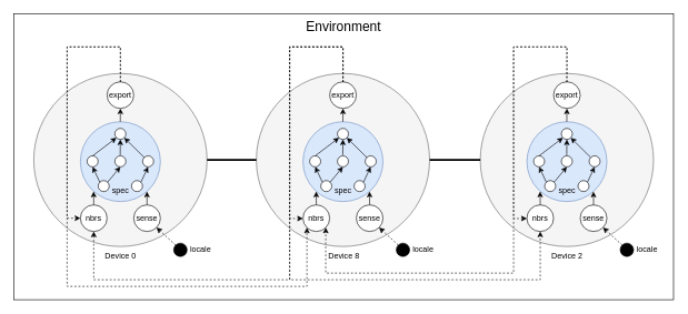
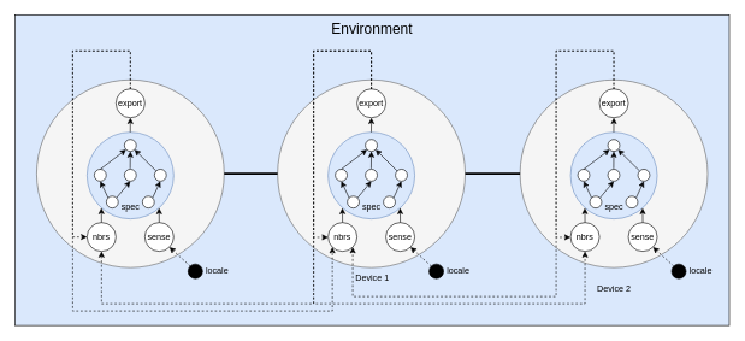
  <mxCell id="0" />
  <mxCell id="1" parent="0" />
- <mxCell id="2" value="Environment" style="rounded=0;whiteSpace=wrap;html=1;verticalAlign=top;fontSize=20;" parent="1" vertex="1"><mxGeometry x="20" y="20" width="990" height="430" as="geometry" /></mxCell>
+ <mxCell id="2" value="Environment" style="rounded=0;whiteSpace=wrap;html=1;verticalAlign=top;fontSize=20;fillColor=#dae8fc;" parent="1" vertex="1"><mxGeometry x="20" y="20" width="990" height="430" as="geometry" /></mxCell>
  <mxCell id="3" value="" style="ellipse;whiteSpace=wrap;html=1;fillColor=#f5f5f5;fontColor=#333333;strokeColor=#666666;" parent="1" vertex="1"><mxGeometry x="50" y="110" width="260" height="260" as="geometry" /></mxCell>
  <mxCell id="4" value="nbrs" style="ellipse;whiteSpace=wrap;html=1;aspect=fixed;" parent="1" vertex="1"><mxGeometry x="120" y="307.5" width="40" height="40" as="geometry" /></mxCell>
  <mxCell id="5" value="sense" style="ellipse;whiteSpace=wrap;html=1;aspect=fixed;" parent="1" vertex="1"><mxGeometry x="200" y="307.5" width="40" height="40" as="geometry" /></mxCell>
  <mxCell id="6" value="" style="ellipse;whiteSpace=wrap;html=1;aspect=fixed;fillColor=#dae8fc;strokeColor=#6c8ebf;" parent="1" vertex="1"><mxGeometry x="120" y="182.5" width="120" height="120" as="geometry" /></mxCell>
  <mxCell id="7" value="" style="endArrow=classic;html=1;rounded=0;exitX=0.5;exitY=0;exitDx=0;exitDy=0;entryX=0.165;entryY=0.874;entryDx=0;entryDy=0;entryPerimeter=0;" parent="1" source="4" target="6" edge="1"><mxGeometry width="50" height="50" relative="1" as="geometry"><mxPoint x="170" y="322.5" as="sourcePoint" /><mxPoint x="220" y="272.5" as="targetPoint" /></mxGeometry></mxCell>
  <mxCell id="8" value="" style="endArrow=classic;html=1;rounded=0;exitX=0.5;exitY=0;exitDx=0;exitDy=0;entryX=0.165;entryY=0.874;entryDx=0;entryDy=0;entryPerimeter=0;" parent="1" source="5" edge="1"><mxGeometry width="50" height="50" relative="1" as="geometry"><mxPoint x="219.83" y="342.5" as="sourcePoint" /><mxPoint x="219.83" y="287.5" as="targetPoint" /></mxGeometry></mxCell>
  <mxCell id="9" value="" style="endArrow=classic;html=1;rounded=0;exitX=0.5;exitY=0;exitDx=0;exitDy=0;entryX=0.5;entryY=1;entryDx=0;entryDy=0;" parent="1" target="10" edge="1"><mxGeometry width="50" height="50" relative="1" as="geometry"><mxPoint x="179.83" y="182.5" as="sourcePoint" /><mxPoint x="180" y="142.5" as="targetPoint" /></mxGeometry></mxCell>
  <mxCell id="10" value="export" style="ellipse;whiteSpace=wrap;html=1;aspect=fixed;" parent="1" vertex="1"><mxGeometry x="160" y="122.5" width="40" height="40" as="geometry" /></mxCell>
  <mxCell id="11" value="" style="group" parent="1" vertex="1" connectable="0"><mxGeometry x="130" y="192.5" width="100" height="95" as="geometry" /></mxCell>
  <mxCell id="12" value="" style="ellipse;whiteSpace=wrap;html=1;aspect=fixed;" parent="11" vertex="1"><mxGeometry x="16.667" y="78.478" width="16.522" height="16.522" as="geometry" /></mxCell>
  <mxCell id="13" value="" style="ellipse;whiteSpace=wrap;html=1;aspect=fixed;" parent="11" vertex="1"><mxGeometry x="66.667" y="78.478" width="16.522" height="16.522" as="geometry" /></mxCell>
  <mxCell id="14" value="" style="ellipse;whiteSpace=wrap;html=1;aspect=fixed;" parent="11" vertex="1"><mxGeometry y="41.304" width="16.522" height="16.522" as="geometry" /></mxCell>
  <mxCell id="15" value="" style="ellipse;whiteSpace=wrap;html=1;aspect=fixed;" parent="11" vertex="1"><mxGeometry x="41.667" y="41.304" width="16.522" height="16.522" as="geometry" /></mxCell>
  <mxCell id="16" value="" style="ellipse;whiteSpace=wrap;html=1;aspect=fixed;" parent="11" vertex="1"><mxGeometry x="83.333" y="41.304" width="16.522" height="16.522" as="geometry" /></mxCell>
  <mxCell id="17" value="" style="ellipse;whiteSpace=wrap;html=1;aspect=fixed;" parent="11" vertex="1"><mxGeometry x="41.667" width="16.522" height="16.522" as="geometry" /></mxCell>
  <mxCell id="18" value="" style="endArrow=classic;html=1;rounded=0;entryX=0.5;entryY=1;entryDx=0;entryDy=0;exitX=0;exitY=0;exitDx=0;exitDy=0;" parent="11" source="12" target="14" edge="1"><mxGeometry width="50" height="50" relative="1" as="geometry"><mxPoint x="91.667" y="74.348" as="sourcePoint" /><mxPoint x="133.333" y="33.043" as="targetPoint" /></mxGeometry></mxCell>
  <mxCell id="19" value="" style="endArrow=classic;html=1;rounded=0;entryX=0.5;entryY=1;entryDx=0;entryDy=0;exitX=1;exitY=0;exitDx=0;exitDy=0;" parent="11" source="12" target="15" edge="1"><mxGeometry width="50" height="50" relative="1" as="geometry"><mxPoint x="27.5" y="89.217" as="sourcePoint" /><mxPoint x="16.667" y="66.087" as="targetPoint" /></mxGeometry></mxCell>
  <mxCell id="20" value="" style="endArrow=classic;html=1;rounded=0;entryX=0.5;entryY=1;entryDx=0;entryDy=0;exitX=1;exitY=0;exitDx=0;exitDy=0;" parent="11" source="13" target="16" edge="1"><mxGeometry width="50" height="50" relative="1" as="geometry"><mxPoint x="39.167" y="89.217" as="sourcePoint" /><mxPoint x="52.5" y="63.609" as="targetPoint" /></mxGeometry></mxCell>
  <mxCell id="21" value="" style="endArrow=classic;html=1;rounded=0;entryX=0;entryY=1;entryDx=0;entryDy=0;exitX=0.5;exitY=0;exitDx=0;exitDy=0;" parent="11" source="14" target="17" edge="1"><mxGeometry width="50" height="50" relative="1" as="geometry"><mxPoint x="20" y="42.13" as="sourcePoint" /><mxPoint x="33.333" y="16.522" as="targetPoint" /></mxGeometry></mxCell>
  <mxCell id="22" value="" style="endArrow=classic;html=1;rounded=0;entryX=0.5;entryY=1;entryDx=0;entryDy=0;exitX=0.486;exitY=-0.062;exitDx=0;exitDy=0;exitPerimeter=0;" parent="11" source="15" target="17" edge="1"><mxGeometry width="50" height="50" relative="1" as="geometry"><mxPoint x="16.667" y="49.565" as="sourcePoint" /><mxPoint x="52.5" y="22.304" as="targetPoint" /></mxGeometry></mxCell>
  <mxCell id="23" value="" style="endArrow=classic;html=1;rounded=0;entryX=1;entryY=1;entryDx=0;entryDy=0;exitX=0;exitY=0;exitDx=0;exitDy=0;" parent="11" source="16" target="17" edge="1"><mxGeometry width="50" height="50" relative="1" as="geometry"><mxPoint x="58.333" y="48.739" as="sourcePoint" /><mxPoint x="58.333" y="24.783" as="targetPoint" /></mxGeometry></mxCell>
  <mxCell id="24" value="" style="ellipse;whiteSpace=wrap;html=1;fillColor=#f5f5f5;fontColor=#333333;strokeColor=#666666;" parent="1" vertex="1"><mxGeometry x="384" y="110" width="260" height="260" as="geometry" /></mxCell>
  <mxCell id="25" value="nbrs" style="ellipse;whiteSpace=wrap;html=1;aspect=fixed;" parent="1" vertex="1"><mxGeometry x="454" y="307.5" width="40" height="40" as="geometry" /></mxCell>
  <mxCell id="26" value="sense" style="ellipse;whiteSpace=wrap;html=1;aspect=fixed;fontStyle=0" parent="1" vertex="1"><mxGeometry x="534" y="307.5" width="40" height="40" as="geometry" /></mxCell>
  <mxCell id="27" value="" style="ellipse;whiteSpace=wrap;html=1;aspect=fixed;fillColor=#dae8fc;strokeColor=#6c8ebf;" parent="1" vertex="1"><mxGeometry x="454" y="182.5" width="120" height="120" as="geometry" /></mxCell>
  <mxCell id="28" value="" style="endArrow=classic;html=1;rounded=0;exitX=0.5;exitY=0;exitDx=0;exitDy=0;entryX=0.165;entryY=0.874;entryDx=0;entryDy=0;entryPerimeter=0;" parent="1" source="25" target="27" edge="1"><mxGeometry width="50" height="50" relative="1" as="geometry"><mxPoint x="504" y="322.5" as="sourcePoint" /><mxPoint x="554" y="272.5" as="targetPoint" /></mxGeometry></mxCell>
  <mxCell id="29" value="" style="endArrow=classic;html=1;rounded=0;exitX=0.5;exitY=0;exitDx=0;exitDy=0;entryX=0.165;entryY=0.874;entryDx=0;entryDy=0;entryPerimeter=0;" parent="1" source="26" edge="1"><mxGeometry width="50" height="50" relative="1" as="geometry"><mxPoint x="553.83" y="342.5" as="sourcePoint" /><mxPoint x="553.83" y="287.5" as="targetPoint" /></mxGeometry></mxCell>
  <mxCell id="30" value="" style="endArrow=classic;html=1;rounded=0;exitX=0.5;exitY=0;exitDx=0;exitDy=0;entryX=0.5;entryY=1;entryDx=0;entryDy=0;" parent="1" target="31" edge="1"><mxGeometry width="50" height="50" relative="1" as="geometry"><mxPoint x="513.83" y="182.5" as="sourcePoint" /><mxPoint x="514" y="142.5" as="targetPoint" /></mxGeometry></mxCell>
  <mxCell id="31" value="export" style="ellipse;whiteSpace=wrap;html=1;aspect=fixed;" parent="1" vertex="1"><mxGeometry x="494" y="122.5" width="40" height="40" as="geometry" /></mxCell>
  <mxCell id="32" value="" style="group" parent="1" vertex="1" connectable="0"><mxGeometry x="464" y="192.5" width="100" height="95" as="geometry" /></mxCell>
  <mxCell id="33" value="" style="ellipse;whiteSpace=wrap;html=1;aspect=fixed;" parent="32" vertex="1"><mxGeometry x="16.667" y="78.478" width="16.522" height="16.522" as="geometry" /></mxCell>
  <mxCell id="34" value="" style="ellipse;whiteSpace=wrap;html=1;aspect=fixed;" parent="32" vertex="1"><mxGeometry x="66.667" y="78.478" width="16.522" height="16.522" as="geometry" /></mxCell>
  <mxCell id="35" value="" style="ellipse;whiteSpace=wrap;html=1;aspect=fixed;" parent="32" vertex="1"><mxGeometry y="41.304" width="16.522" height="16.522" as="geometry" /></mxCell>
  <mxCell id="36" value="" style="ellipse;whiteSpace=wrap;html=1;aspect=fixed;" parent="32" vertex="1"><mxGeometry x="41.667" y="41.304" width="16.522" height="16.522" as="geometry" /></mxCell>
  <mxCell id="37" value="" style="ellipse;whiteSpace=wrap;html=1;aspect=fixed;" parent="32" vertex="1"><mxGeometry x="83.333" y="41.304" width="16.522" height="16.522" as="geometry" /></mxCell>
  <mxCell id="38" value="" style="ellipse;whiteSpace=wrap;html=1;aspect=fixed;" parent="32" vertex="1"><mxGeometry x="41.667" width="16.522" height="16.522" as="geometry" /></mxCell>
  <mxCell id="39" value="" style="endArrow=classic;html=1;rounded=0;entryX=0.5;entryY=1;entryDx=0;entryDy=0;exitX=0;exitY=0;exitDx=0;exitDy=0;" parent="32" source="33" target="35" edge="1"><mxGeometry width="50" height="50" relative="1" as="geometry"><mxPoint x="91.667" y="74.348" as="sourcePoint" /><mxPoint x="133.333" y="33.043" as="targetPoint" /></mxGeometry></mxCell>
  <mxCell id="40" value="" style="endArrow=classic;html=1;rounded=0;entryX=0.5;entryY=1;entryDx=0;entryDy=0;exitX=1;exitY=0;exitDx=0;exitDy=0;" parent="32" source="33" target="36" edge="1"><mxGeometry width="50" height="50" relative="1" as="geometry"><mxPoint x="27.5" y="89.217" as="sourcePoint" /><mxPoint x="16.667" y="66.087" as="targetPoint" /></mxGeometry></mxCell>
  <mxCell id="41" value="" style="endArrow=classic;html=1;rounded=0;entryX=0.5;entryY=1;entryDx=0;entryDy=0;exitX=1;exitY=0;exitDx=0;exitDy=0;" parent="32" source="34" target="37" edge="1"><mxGeometry width="50" height="50" relative="1" as="geometry"><mxPoint x="39.167" y="89.217" as="sourcePoint" /><mxPoint x="52.5" y="63.609" as="targetPoint" /></mxGeometry></mxCell>
  <mxCell id="42" value="" style="endArrow=classic;html=1;rounded=0;entryX=0;entryY=1;entryDx=0;entryDy=0;exitX=0.5;exitY=0;exitDx=0;exitDy=0;" parent="32" source="35" target="38" edge="1"><mxGeometry width="50" height="50" relative="1" as="geometry"><mxPoint x="20" y="42.13" as="sourcePoint" /><mxPoint x="33.333" y="16.522" as="targetPoint" /></mxGeometry></mxCell>
  <mxCell id="43" value="" style="endArrow=classic;html=1;rounded=0;entryX=0.5;entryY=1;entryDx=0;entryDy=0;exitX=0.486;exitY=-0.062;exitDx=0;exitDy=0;exitPerimeter=0;" parent="32" source="36" target="38" edge="1"><mxGeometry width="50" height="50" relative="1" as="geometry"><mxPoint x="16.667" y="49.565" as="sourcePoint" /><mxPoint x="52.5" y="22.304" as="targetPoint" /></mxGeometry></mxCell>
  <mxCell id="44" value="" style="endArrow=classic;html=1;rounded=0;entryX=1;entryY=1;entryDx=0;entryDy=0;exitX=0;exitY=0;exitDx=0;exitDy=0;" parent="32" source="37" target="38" edge="1"><mxGeometry width="50" height="50" relative="1" as="geometry"><mxPoint x="58.333" y="48.739" as="sourcePoint" /><mxPoint x="58.333" y="24.783" as="targetPoint" /></mxGeometry></mxCell>
  <mxCell id="45" value="" style="ellipse;whiteSpace=wrap;html=1;fillColor=#f5f5f5;fontColor=#333333;strokeColor=#666666;" parent="1" vertex="1"><mxGeometry x="720" y="110" width="260" height="260" as="geometry" /></mxCell>
  <mxCell id="46" value="nbrs" style="ellipse;whiteSpace=wrap;html=1;aspect=fixed;" parent="1" vertex="1"><mxGeometry x="790" y="307.5" width="40" height="40" as="geometry" /></mxCell>
  <mxCell id="47" value="sense" style="ellipse;whiteSpace=wrap;html=1;aspect=fixed;" parent="1" vertex="1"><mxGeometry x="870" y="307.5" width="40" height="40" as="geometry" /></mxCell>
  <mxCell id="48" value="" style="ellipse;whiteSpace=wrap;html=1;aspect=fixed;fillColor=#dae8fc;strokeColor=#6c8ebf;" parent="1" vertex="1"><mxGeometry x="790" y="182.5" width="120" height="120" as="geometry" /></mxCell>
  <mxCell id="49" value="" style="endArrow=classic;html=1;rounded=0;exitX=0.5;exitY=0;exitDx=0;exitDy=0;entryX=0.165;entryY=0.874;entryDx=0;entryDy=0;entryPerimeter=0;" parent="1" source="46" target="48" edge="1"><mxGeometry width="50" height="50" relative="1" as="geometry"><mxPoint x="840" y="322.5" as="sourcePoint" /><mxPoint x="890" y="272.5" as="targetPoint" /></mxGeometry></mxCell>
  <mxCell id="50" value="" style="endArrow=classic;html=1;rounded=0;exitX=0.5;exitY=0;exitDx=0;exitDy=0;entryX=0.165;entryY=0.874;entryDx=0;entryDy=0;entryPerimeter=0;" parent="1" source="47" edge="1"><mxGeometry width="50" height="50" relative="1" as="geometry"><mxPoint x="889.83" y="342.5" as="sourcePoint" /><mxPoint x="889.83" y="287.5" as="targetPoint" /></mxGeometry></mxCell>
  <mxCell id="51" value="" style="endArrow=classic;html=1;rounded=0;exitX=0.5;exitY=0;exitDx=0;exitDy=0;entryX=0.5;entryY=1;entryDx=0;entryDy=0;" parent="1" target="52" edge="1"><mxGeometry width="50" height="50" relative="1" as="geometry"><mxPoint x="849.83" y="182.5" as="sourcePoint" /><mxPoint x="850" y="142.5" as="targetPoint" /></mxGeometry></mxCell>
  <mxCell id="52" value="export" style="ellipse;whiteSpace=wrap;html=1;aspect=fixed;" parent="1" vertex="1"><mxGeometry x="830" y="122.5" width="40" height="40" as="geometry" /></mxCell>
  <mxCell id="53" value="" style="group" parent="1" vertex="1" connectable="0"><mxGeometry x="800" y="192.5" width="100" height="95" as="geometry" /></mxCell>
  <mxCell id="54" value="" style="ellipse;whiteSpace=wrap;html=1;aspect=fixed;" parent="53" vertex="1"><mxGeometry x="16.667" y="78.478" width="16.522" height="16.522" as="geometry" /></mxCell>
  <mxCell id="55" value="" style="ellipse;whiteSpace=wrap;html=1;aspect=fixed;" parent="53" vertex="1"><mxGeometry x="66.667" y="78.478" width="16.522" height="16.522" as="geometry" /></mxCell>
  <mxCell id="56" value="" style="ellipse;whiteSpace=wrap;html=1;aspect=fixed;" parent="53" vertex="1"><mxGeometry y="41.304" width="16.522" height="16.522" as="geometry" /></mxCell>
  <mxCell id="57" value="" style="ellipse;whiteSpace=wrap;html=1;aspect=fixed;" parent="53" vertex="1"><mxGeometry x="41.667" y="41.304" width="16.522" height="16.522" as="geometry" /></mxCell>
  <mxCell id="58" value="" style="ellipse;whiteSpace=wrap;html=1;aspect=fixed;" parent="53" vertex="1"><mxGeometry x="83.333" y="41.304" width="16.522" height="16.522" as="geometry" /></mxCell>
  <mxCell id="59" value="" style="ellipse;whiteSpace=wrap;html=1;aspect=fixed;" parent="53" vertex="1"><mxGeometry x="41.667" width="16.522" height="16.522" as="geometry" /></mxCell>
  <mxCell id="60" value="" style="endArrow=classic;html=1;rounded=0;entryX=0.5;entryY=1;entryDx=0;entryDy=0;exitX=0;exitY=0;exitDx=0;exitDy=0;" parent="53" source="54" target="56" edge="1"><mxGeometry width="50" height="50" relative="1" as="geometry"><mxPoint x="91.667" y="74.348" as="sourcePoint" /><mxPoint x="133.333" y="33.043" as="targetPoint" /></mxGeometry></mxCell>
  <mxCell id="61" value="" style="endArrow=classic;html=1;rounded=0;entryX=0.5;entryY=1;entryDx=0;entryDy=0;exitX=1;exitY=0;exitDx=0;exitDy=0;" parent="53" source="54" target="57" edge="1"><mxGeometry width="50" height="50" relative="1" as="geometry"><mxPoint x="27.5" y="89.217" as="sourcePoint" /><mxPoint x="16.667" y="66.087" as="targetPoint" /></mxGeometry></mxCell>
  <mxCell id="62" value="" style="endArrow=classic;html=1;rounded=0;entryX=0.5;entryY=1;entryDx=0;entryDy=0;exitX=1;exitY=0;exitDx=0;exitDy=0;" parent="53" source="55" target="58" edge="1"><mxGeometry width="50" height="50" relative="1" as="geometry"><mxPoint x="39.167" y="89.217" as="sourcePoint" /><mxPoint x="52.5" y="63.609" as="targetPoint" /></mxGeometry></mxCell>
  <mxCell id="63" value="" style="endArrow=classic;html=1;rounded=0;entryX=0;entryY=1;entryDx=0;entryDy=0;exitX=0.5;exitY=0;exitDx=0;exitDy=0;" parent="53" source="56" target="59" edge="1"><mxGeometry width="50" height="50" relative="1" as="geometry"><mxPoint x="20" y="42.13" as="sourcePoint" /><mxPoint x="33.333" y="16.522" as="targetPoint" /></mxGeometry></mxCell>
  <mxCell id="64" value="" style="endArrow=classic;html=1;rounded=0;entryX=0.5;entryY=1;entryDx=0;entryDy=0;exitX=0.486;exitY=-0.062;exitDx=0;exitDy=0;exitPerimeter=0;" parent="53" source="57" target="59" edge="1"><mxGeometry width="50" height="50" relative="1" as="geometry"><mxPoint x="16.667" y="49.565" as="sourcePoint" /><mxPoint x="52.5" y="22.304" as="targetPoint" /></mxGeometry></mxCell>
  <mxCell id="65" value="" style="endArrow=classic;html=1;rounded=0;entryX=1;entryY=1;entryDx=0;entryDy=0;exitX=0;exitY=0;exitDx=0;exitDy=0;" parent="53" source="58" target="59" edge="1"><mxGeometry width="50" height="50" relative="1" as="geometry"><mxPoint x="58.333" y="48.739" as="sourcePoint" /><mxPoint x="58.333" y="24.783" as="targetPoint" /></mxGeometry></mxCell>
  <mxCell id="66" value="" style="endArrow=none;html=1;rounded=0;exitX=1;exitY=0.5;exitDx=0;exitDy=0;entryX=0;entryY=0.5;entryDx=0;entryDy=0;strokeWidth=3;" parent="1" source="3" target="24" edge="1"><mxGeometry width="50" height="50" relative="1" as="geometry"><mxPoint x="430" y="260" as="sourcePoint" /><mxPoint x="480" y="210" as="targetPoint" /></mxGeometry></mxCell>
  <mxCell id="67" value="" style="endArrow=none;html=1;rounded=0;exitX=1;exitY=0.5;exitDx=0;exitDy=0;entryX=0;entryY=0.5;entryDx=0;entryDy=0;strokeWidth=3;" parent="1" source="24" target="45" edge="1"><mxGeometry width="50" height="50" relative="1" as="geometry"><mxPoint x="750" y="440" as="sourcePoint" /><mxPoint x="824" y="440" as="targetPoint" /></mxGeometry></mxCell>
- <mxCell id="68" value="Device 0" style="text;html=1;align=center;verticalAlign=middle;resizable=0;points=[];autosize=1;strokeColor=none;fillColor=none;" parent="1" vertex="1"><mxGeometry x="145" y="370" width="70" height="30" as="geometry" /></mxCell>
- <mxCell id="69" value="Device 8" style="text;html=1;align=center;verticalAlign=middle;resizable=0;points=[];autosize=1;strokeColor=none;fillColor=none;" parent="1" vertex="1"><mxGeometry x="480" y="370" width="70" height="30" as="geometry" /></mxCell>
- <mxCell id="70" value="Device 2" style="text;html=1;align=center;verticalAlign=middle;resizable=0;points=[];autosize=1;strokeColor=none;fillColor=none;" parent="1" vertex="1"><mxGeometry x="815" y="370" width="70" height="30" as="geometry" /></mxCell>
+ <mxCell id="69" value="Device 1" style="text;html=1;align=center;verticalAlign=middle;resizable=0;points=[];autosize=1;strokeColor=none;fillColor=none;" parent="1" vertex="1"><mxGeometry x="480" y="370" width="70" height="30" as="geometry" /></mxCell>
+ <mxCell id="70" value="Device 2" style="text;html=1;align=center;verticalAlign=middle;resizable=0;points=[];autosize=1;strokeColor=none;fillColor=none;" parent="1" vertex="1"><mxGeometry x="815" y="385" width="70" height="30" as="geometry" /></mxCell>
  <mxCell id="71" value="" style="ellipse;whiteSpace=wrap;html=1;aspect=fixed;fillColor=#000000;" parent="1" vertex="1"><mxGeometry x="260" y="365" width="20" height="20" as="geometry" /></mxCell>
  <mxCell id="72" value="" style="ellipse;whiteSpace=wrap;html=1;aspect=fixed;fillColor=#000000;" parent="1" vertex="1"><mxGeometry x="594" y="365" width="20" height="20" as="geometry" /></mxCell>
  <mxCell id="73" value="" style="ellipse;whiteSpace=wrap;html=1;aspect=fixed;fillColor=#000000;" parent="1" vertex="1"><mxGeometry x="930" y="365" width="20" height="20" as="geometry" /></mxCell>
  <mxCell id="74" value="" style="endArrow=classic;html=1;rounded=0;exitX=0;exitY=0;exitDx=0;exitDy=0;entryX=1;entryY=1;entryDx=0;entryDy=0;dashed=1;" parent="1" source="71" target="5" edge="1"><mxGeometry width="50" height="50" relative="1" as="geometry"><mxPoint x="300" y="380" as="sourcePoint" /><mxPoint x="350" y="330" as="targetPoint" /></mxGeometry></mxCell>
  <mxCell id="75" value="" style="endArrow=classic;html=1;rounded=0;exitX=0;exitY=0;exitDx=0;exitDy=0;entryX=1;entryY=1;entryDx=0;entryDy=0;dashed=1;" parent="1" source="72" target="26" edge="1"><mxGeometry width="50" height="50" relative="1" as="geometry"><mxPoint x="509" y="466" as="sourcePoint" /><mxPoint x="480" y="440" as="targetPoint" /></mxGeometry></mxCell>
  <mxCell id="76" value="" style="endArrow=classic;html=1;rounded=0;exitX=0;exitY=0;exitDx=0;exitDy=0;entryX=1;entryY=1;entryDx=0;entryDy=0;dashed=1;" parent="1" source="73" target="47" edge="1"><mxGeometry width="50" height="50" relative="1" as="geometry"><mxPoint x="810" y="450" as="sourcePoint" /><mxPoint x="860" y="400" as="targetPoint" /></mxGeometry></mxCell>
  <mxCell id="77" value="" style="endArrow=classic;html=1;rounded=0;exitX=0.5;exitY=0;exitDx=0;exitDy=0;entryX=0;entryY=0.5;entryDx=0;entryDy=0;edgeStyle=orthogonalEdgeStyle;dashed=1;" parent="1" source="10" target="4" edge="1"><mxGeometry width="50" height="50" relative="1" as="geometry"><mxPoint x="350" y="270" as="sourcePoint" /><mxPoint x="400" y="220" as="targetPoint" /><Array as="points"><mxPoint x="180" y="70" /><mxPoint x="100" y="70" /><mxPoint x="100" y="328" /></Array></mxGeometry></mxCell>
  <mxCell id="78" value="" style="endArrow=classic;html=1;rounded=0;exitX=0.5;exitY=0;exitDx=0;exitDy=0;entryX=0;entryY=0.5;entryDx=0;entryDy=0;edgeStyle=orthogonalEdgeStyle;dashed=1;" parent="1" edge="1"><mxGeometry width="50" height="50" relative="1" as="geometry"><mxPoint x="513.97" y="122.97" as="sourcePoint" /><mxPoint x="453.97" y="327.97" as="targetPoint" /><Array as="points"><mxPoint x="514" y="70" /><mxPoint x="434" y="70" /><mxPoint x="434" y="328" /></Array></mxGeometry></mxCell>
  <mxCell id="79" value="" style="endArrow=classic;html=1;rounded=0;exitX=0.5;exitY=0;exitDx=0;exitDy=0;entryX=0;entryY=0.5;entryDx=0;entryDy=0;edgeStyle=orthogonalEdgeStyle;dashed=1;" parent="1" edge="1"><mxGeometry width="50" height="50" relative="1" as="geometry"><mxPoint x="849.97" y="122.97" as="sourcePoint" /><mxPoint x="789.97" y="327.97" as="targetPoint" /><Array as="points"><mxPoint x="850" y="70" /><mxPoint x="770" y="70" /><mxPoint x="770" y="328" /></Array></mxGeometry></mxCell>
  <mxCell id="80" value="" style="endArrow=classic;html=1;rounded=0;exitX=0.5;exitY=0;exitDx=0;exitDy=0;entryX=0;entryY=1;entryDx=0;entryDy=0;edgeStyle=orthogonalEdgeStyle;dashed=1;" parent="1" target="25" edge="1"><mxGeometry width="50" height="50" relative="1" as="geometry"><mxPoint x="180" y="123" as="sourcePoint" /><mxPoint x="120" y="328" as="targetPoint" /><Array as="points"><mxPoint x="180" y="70" /><mxPoint x="100" y="70" /><mxPoint x="100" y="430" /><mxPoint x="460" y="430" /></Array></mxGeometry></mxCell>
  <mxCell id="81" value="" style="endArrow=classic;html=1;rounded=0;exitX=0.5;exitY=0;exitDx=0;exitDy=0;edgeStyle=orthogonalEdgeStyle;dashed=1;entryX=0.5;entryY=1;entryDx=0;entryDy=0;" parent="1" target="4" edge="1"><mxGeometry width="50" height="50" relative="1" as="geometry"><mxPoint x="513.99" y="123.01" as="sourcePoint" /><mxPoint x="370" y="400" as="targetPoint" /><Array as="points"><mxPoint x="514" y="70" /><mxPoint x="434" y="70" /><mxPoint x="434" y="420" /><mxPoint x="140" y="420" /></Array></mxGeometry></mxCell>
  <mxCell id="82" value="" style="endArrow=classic;html=1;rounded=0;exitX=0.5;exitY=0;exitDx=0;exitDy=0;edgeStyle=orthogonalEdgeStyle;dashed=1;entryX=0.5;entryY=1;entryDx=0;entryDy=0;" parent="1" target="46" edge="1"><mxGeometry width="50" height="50" relative="1" as="geometry"><mxPoint x="513.99" y="123.01" as="sourcePoint" /><mxPoint x="140" y="348" as="targetPoint" /><Array as="points"><mxPoint x="514" y="70" /><mxPoint x="434" y="70" /><mxPoint x="434" y="420" /><mxPoint x="810" y="420" /></Array></mxGeometry></mxCell>
  <mxCell id="83" value="" style="endArrow=classic;html=1;rounded=0;exitX=0.5;exitY=0;exitDx=0;exitDy=0;edgeStyle=orthogonalEdgeStyle;dashed=1;entryX=1;entryY=1;entryDx=0;entryDy=0;" parent="1" target="25" edge="1"><mxGeometry width="50" height="50" relative="1" as="geometry"><mxPoint x="849.97" y="122.97" as="sourcePoint" /><mxPoint x="480" y="410" as="targetPoint" /><Array as="points"><mxPoint x="850" y="70" /><mxPoint x="770" y="70" /><mxPoint x="770" y="410" /><mxPoint x="488" y="410" /></Array></mxGeometry></mxCell>
  <mxCell id="84" value="locale" style="text;html=1;align=center;verticalAlign=middle;resizable=0;points=[];autosize=1;strokeColor=none;fillColor=none;" parent="1" vertex="1"><mxGeometry x="275" y="360" width="50" height="30" as="geometry" /></mxCell>
  <mxCell id="85" value="locale" style="text;html=1;align=center;verticalAlign=middle;resizable=0;points=[];autosize=1;strokeColor=none;fillColor=none;" parent="1" vertex="1"><mxGeometry x="609" y="360" width="50" height="30" as="geometry" /></mxCell>
  <mxCell id="86" value="locale" style="text;html=1;align=center;verticalAlign=middle;resizable=0;points=[];autosize=1;strokeColor=none;fillColor=none;" parent="1" vertex="1"><mxGeometry x="945" y="360" width="50" height="30" as="geometry" /></mxCell>
  <mxCell id="87" value="spec" style="text;html=1;align=center;verticalAlign=middle;resizable=0;points=[];autosize=1;strokeColor=none;fillColor=none;" parent="1" vertex="1"><mxGeometry x="155" y="272" width="50" height="30" as="geometry" /></mxCell>
  <mxCell id="88" value="spec" style="text;html=1;align=center;verticalAlign=middle;resizable=0;points=[];autosize=1;strokeColor=none;fillColor=none;" parent="1" vertex="1"><mxGeometry x="489" y="272" width="50" height="30" as="geometry" /></mxCell>
  <mxCell id="89" value="spec" style="text;html=1;align=center;verticalAlign=middle;resizable=0;points=[];autosize=1;strokeColor=none;fillColor=none;" parent="1" vertex="1"><mxGeometry x="825" y="272" width="50" height="30" as="geometry" /></mxCell>
